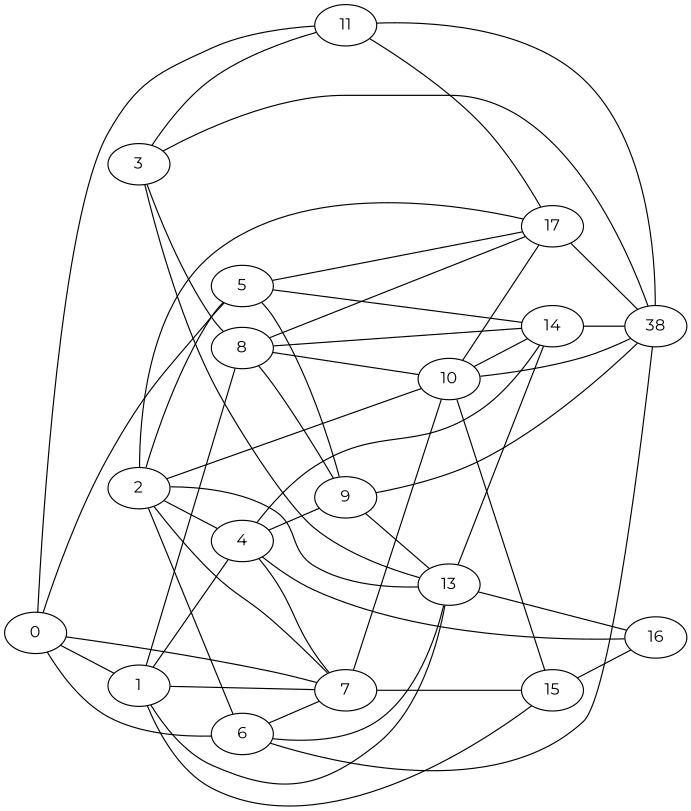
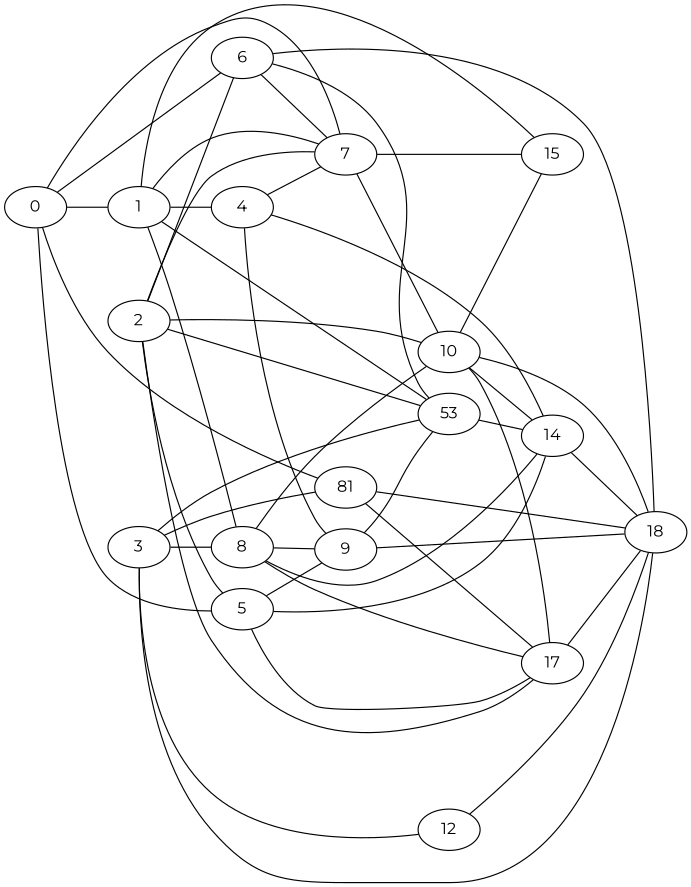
  graph {
    fontname=Montserrat
    rankdir=LR
    node [fillcolor=white fontname=Montserrat style=filled]
    edge [fontname=Montserrat]
    0
    1
    5
    6
    7
-   11
+   11 [label=81]
    15
    4
    8
-   13
+   13 [label=53]
    17
    9
    14
-   18 [label=38]
+   18
    10
-   16
    2
    3
+   12
    0 -- 1
    0 -- 5
    0 -- 6
    0 -- 7
    0 -- 11
    1 -- 7
    1 -- 15
    1 -- 4
    1 -- 8
    1 -- 13
    5 -- 17
    5 -- 9
    5 -- 14
    6 -- 7
    6 -- 13
    6 -- 18
    7 -- 15
    7 -- 10
    11 -- 17
    11 -- 18
-   15 -- 16
    4 -- 7
    4 -- 9
    4 -- 14
-   4 -- 16
    8 -- 17
    8 -- 9
    8 -- 14
    8 -- 10
    13 -- 14
-   13 -- 16
    17 -- 18
    9 -- 13
    9 -- 18
    14 -- 18
    10 -- 15
    10 -- 17
    10 -- 14
    10 -- 18
    2 -- 5
    2 -- 6
    2 -- 7
-   2 -- 4
    2 -- 13
    2 -- 17
    2 -- 10
    3 -- 11
    3 -- 8
    3 -- 13
    3 -- 18
+   3 -- 12
+   12 -- 18
  }
